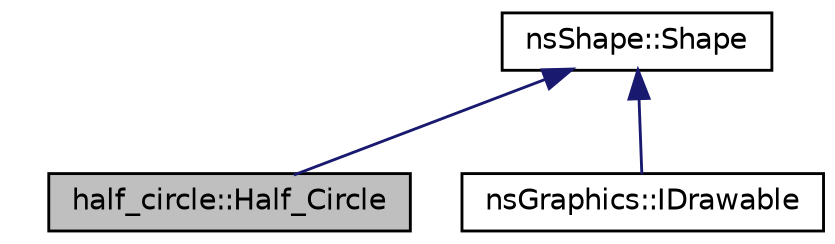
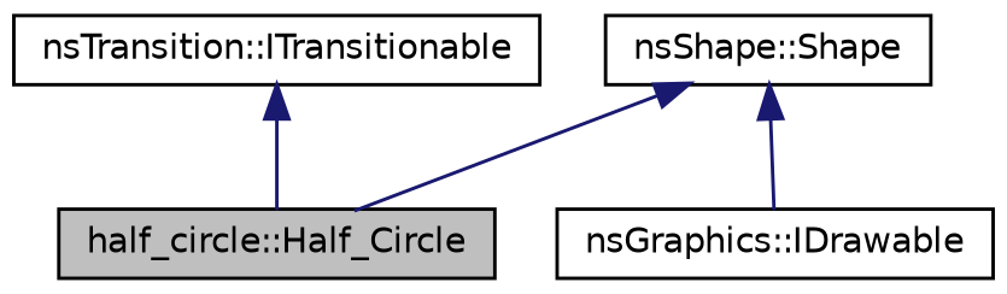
  digraph {
    node [color=black fillcolor=white fontname=Helvetica fontsize=10 shape=record style=filled]
    edge [color=midnightblue dir=back fontname=Helvetica fontsize=10 labelfontname=Helvetica labelfontsize=10 style=solid]
    n1 [fillcolor=grey75 fontcolor=black height=0.2 label="half_circle::Half_Circle" width=0.4]
    n2 [height=0.2 label="nsShape::Shape" width=0.4]
    n3 [height=0.2 label="nsGraphics::IDrawable" width=0.4]
+   n4 [height=0.2 label="nsTransition::ITransitionable" width=0.4]
    n2 -> n1
    n2 -> n3
+   n4 -> n1
  }
